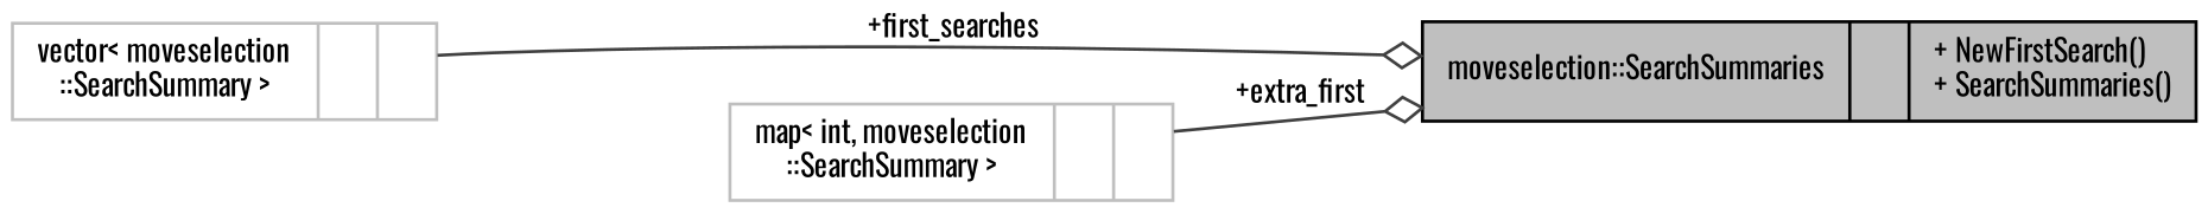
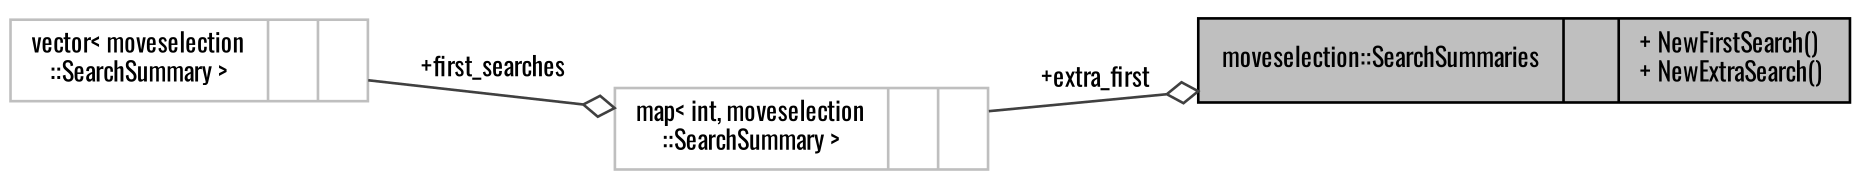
  digraph {
    fontname=Oswald
    rankdir=LR
    node [color=grey75 fillcolor=white fontname=Oswald fontsize=10 shape=record style=filled]
    edge [arrowhead=odiamond color=grey25 fontname=Oswald fontsize=10 labelfontname=Helvetica labelfontsize=10 style=solid]
-   n1 [color=black fillcolor=grey75 fontcolor=black height=0.2 label="{moveselection::SearchSummaries\n||+ NewFirstSearch()\l+ SearchSummaries()\l}" width=0.4]
+   n1 [color=black fillcolor=grey75 fontcolor=black height=0.2 label="{moveselection::SearchSummaries\n||+ NewFirstSearch()\l+ NewExtraSearch()\l}" width=0.4]
    n2 [height=0.2 label="{map\< int, moveselection\l::SearchSummary \>\n||}" width=0.4]
    n3 [height=0.2 label="{vector\< moveselection\l::SearchSummary \>\n||}" width=0.4]
    n2 -> n1 [label=" +extra_first"]
-   n3 -> n1 [label=" +first_searches"]
+   n3 -> n2 [label=" +first_searches"]
  }
